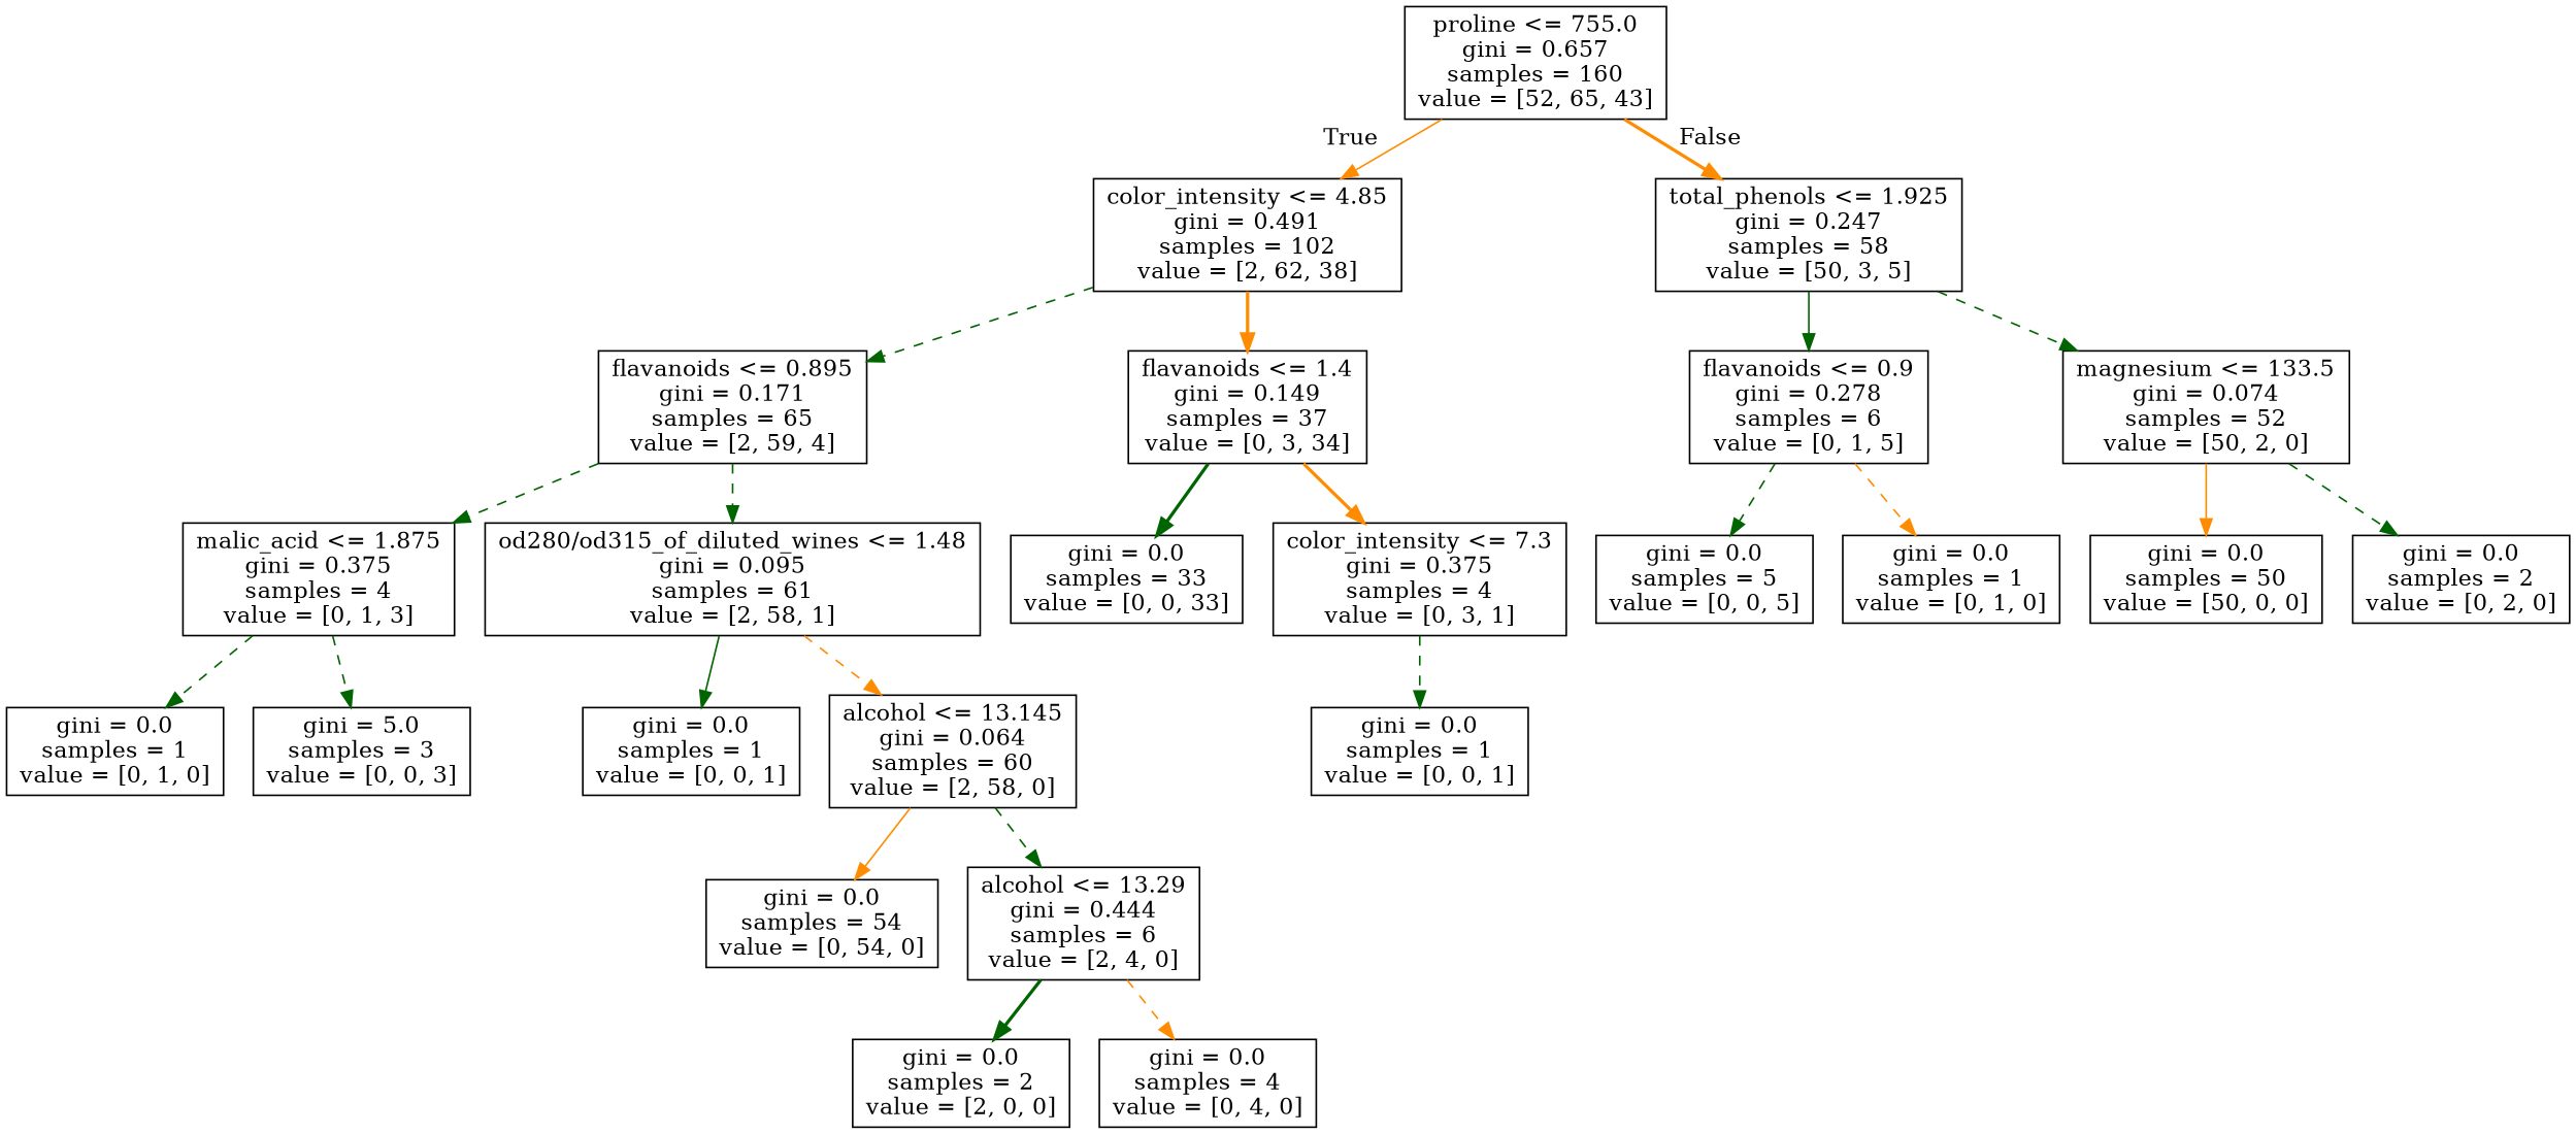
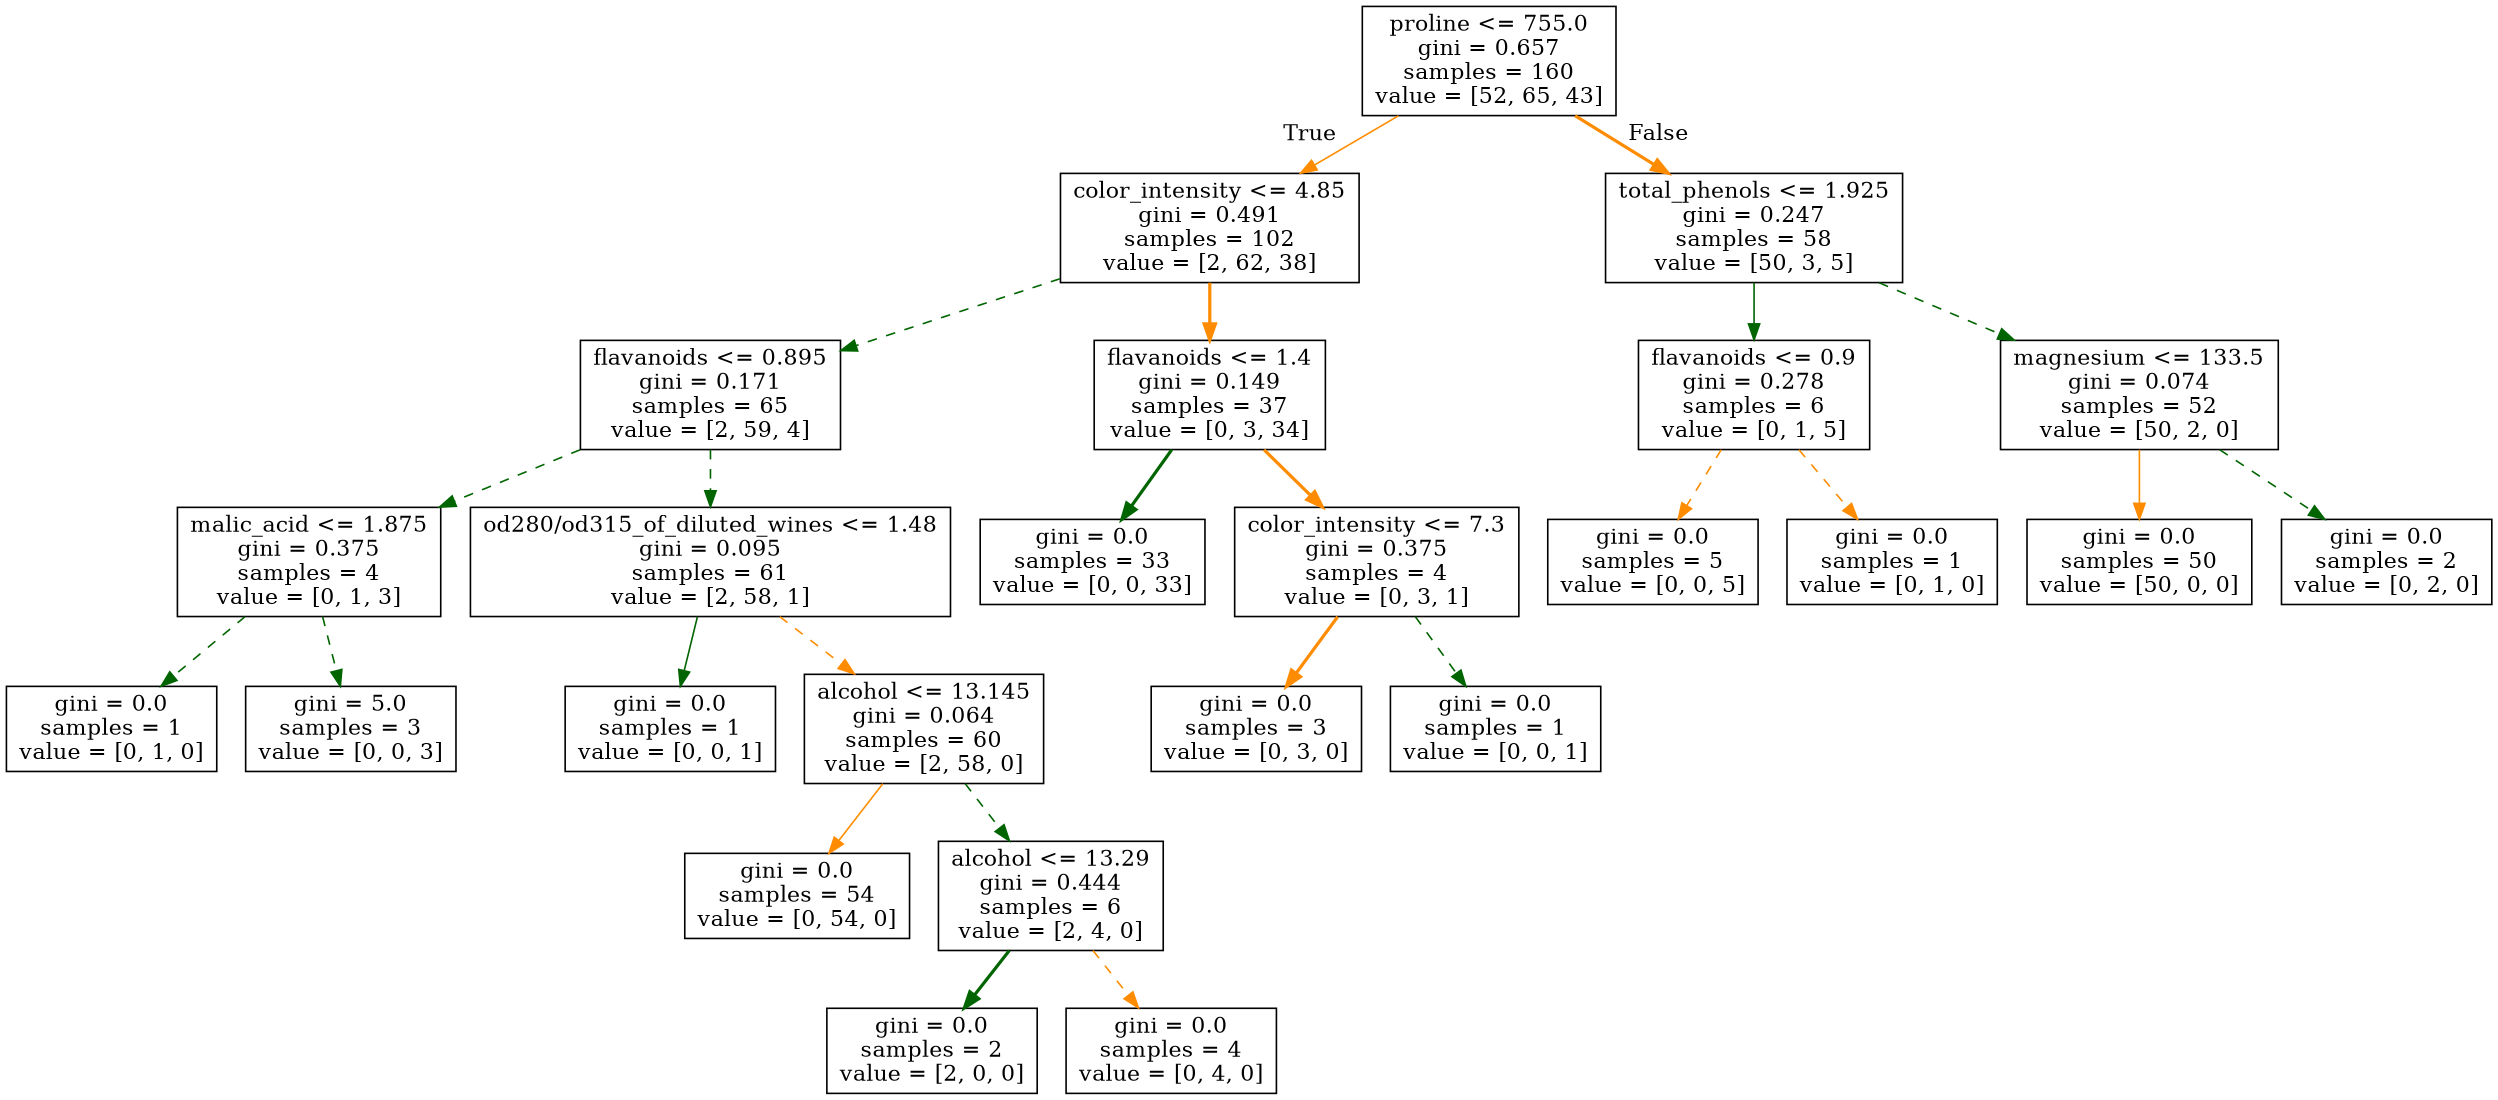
  digraph {
    node [shape=box]
    edge [color=darkgreen style=dashed]
    n1 [label="proline <= 755.0\ngini = 0.657\nsamples = 160\nvalue = [52, 65, 43]"]
    n2 [label="color_intensity <= 4.85\ngini = 0.491\nsamples = 102\nvalue = [2, 62, 38]"]
    n3 [label="total_phenols <= 1.925\ngini = 0.247\nsamples = 58\nvalue = [50, 3, 5]"]
    n4 [label="flavanoids <= 0.895\ngini = 0.171\nsamples = 65\nvalue = [2, 59, 4]"]
    n5 [label="flavanoids <= 1.4\ngini = 0.149\nsamples = 37\nvalue = [0, 3, 34]"]
    n6 [label="flavanoids <= 0.9\ngini = 0.278\nsamples = 6\nvalue = [0, 1, 5]"]
    n7 [label="magnesium <= 133.5\ngini = 0.074\nsamples = 52\nvalue = [50, 2, 0]"]
    n8 [label="malic_acid <= 1.875\ngini = 0.375\nsamples = 4\nvalue = [0, 1, 3]"]
    n9 [label="od280/od315_of_diluted_wines <= 1.48\ngini = 0.095\nsamples = 61\nvalue = [2, 58, 1]"]
    n10 [label="gini = 0.0\nsamples = 33\nvalue = [0, 0, 33]"]
    n11 [label="color_intensity <= 7.3\ngini = 0.375\nsamples = 4\nvalue = [0, 3, 1]"]
    n12 [label="gini = 0.0\nsamples = 1\nvalue = [0, 1, 0]"]
    n13 [label="gini = 5.0\nsamples = 3\nvalue = [0, 0, 3]"]
    n14 [label="gini = 0.0\nsamples = 1\nvalue = [0, 0, 1]"]
    n15 [label="alcohol <= 13.145\ngini = 0.064\nsamples = 60\nvalue = [2, 58, 0]"]
    n16 [label="gini = 0.0\nsamples = 54\nvalue = [0, 54, 0]"]
    n17 [label="alcohol <= 13.29\ngini = 0.444\nsamples = 6\nvalue = [2, 4, 0]"]
    n18 [label="gini = 0.0\nsamples = 2\nvalue = [2, 0, 0]"]
    n19 [label="gini = 0.0\nsamples = 4\nvalue = [0, 4, 0]"]
+   n20 [label="gini = 0.0\nsamples = 3\nvalue = [0, 3, 0]"]
    n21 [label="gini = 0.0\nsamples = 1\nvalue = [0, 0, 1]"]
    n22 [label="gini = 0.0\nsamples = 5\nvalue = [0, 0, 5]"]
    n23 [label="gini = 0.0\nsamples = 1\nvalue = [0, 1, 0]"]
    n24 [label="gini = 0.0\nsamples = 50\nvalue = [50, 0, 0]"]
    n25 [label="gini = 0.0\nsamples = 2\nvalue = [0, 2, 0]"]
    n1 -> n2 [color=darkorange headlabel=True labelangle=45 labeldistance=2.5 style=solid]
    n1 -> n3 [color=darkorange headlabel=False labelangle=-45 labeldistance=2.5 style=bold]
    n2 -> n4
    n2 -> n5 [color=darkorange style=bold]
    n3 -> n6 [style=solid]
    n3 -> n7
    n4 -> n8
    n4 -> n9
    n5 -> n10 [style=bold]
    n5 -> n11 [color=darkorange style=bold]
-   n6 -> n22
+   n6 -> n22 [color=darkorange]
    n6 -> n23 [color=darkorange]
    n7 -> n24 [color=darkorange style=solid]
    n7 -> n25
    n8 -> n12
    n8 -> n13
    n9 -> n14 [style=solid]
    n9 -> n15 [color=darkorange]
+   n11 -> n20 [color=darkorange style=bold]
    n11 -> n21
    n15 -> n16 [color=darkorange style=solid]
    n15 -> n17
    n17 -> n18 [style=bold]
    n17 -> n19 [color=darkorange]
  }
